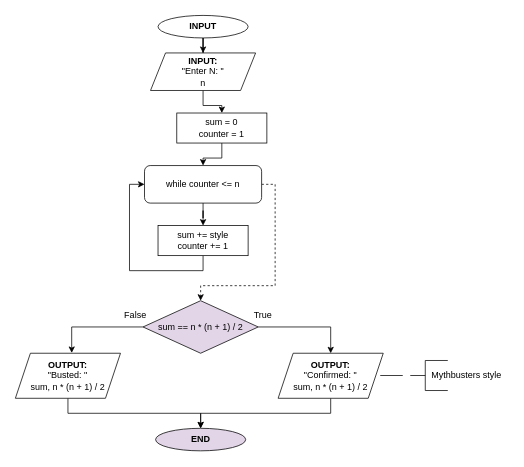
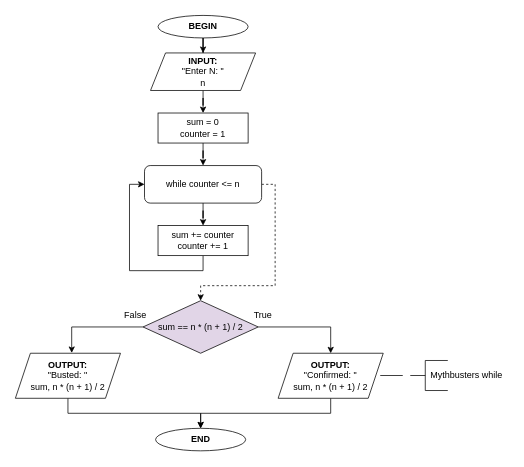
  <mxCell id="0" />
  <mxCell id="1" parent="0" />
  <mxCell id="2" style="edgeStyle=orthogonalEdgeStyle;rounded=0;orthogonalLoop=1;jettySize=auto;html=1;entryX=0.5;entryY=0;entryDx=0;entryDy=0;" edge="1" parent="1" source="3" target="5"><mxGeometry relative="1" as="geometry" /></mxCell>
- <mxCell id="3" value="&lt;b&gt;INPUT&lt;/b&gt;" style="ellipse;whiteSpace=wrap;html=1;" vertex="1" parent="1"><mxGeometry x="210" y="20" width="120" height="30" as="geometry" /></mxCell>
+ <mxCell id="3" value="&lt;b&gt;BEGIN&lt;/b&gt;" style="ellipse;whiteSpace=wrap;html=1;" vertex="1" parent="1"><mxGeometry x="210" y="20" width="120" height="30" as="geometry" /></mxCell>
  <mxCell id="4" style="edgeStyle=orthogonalEdgeStyle;rounded=0;orthogonalLoop=1;jettySize=auto;html=1;entryX=0.5;entryY=0;entryDx=0;entryDy=0;" edge="1" parent="1" source="5" target="7"><mxGeometry relative="1" as="geometry" /></mxCell>
  <mxCell id="5" value="&lt;b&gt;INPUT:&lt;/b&gt;&lt;br&gt;&quot;Enter N: &quot;&lt;br&gt;n" style="shape=parallelogram;perimeter=parallelogramPerimeter;whiteSpace=wrap;html=1;fixedSize=1;" vertex="1" parent="1"><mxGeometry x="200" y="70" width="140" height="50" as="geometry" /></mxCell>
  <mxCell id="6" style="edgeStyle=orthogonalEdgeStyle;rounded=0;orthogonalLoop=1;jettySize=auto;html=1;entryX=0.5;entryY=0;entryDx=0;entryDy=0;" edge="1" parent="1" source="7" target="10"><mxGeometry relative="1" as="geometry" /></mxCell>
- <mxCell id="7" value="sum = 0&lt;br&gt;counter = 1" style="rounded=0;whiteSpace=wrap;html=1;" vertex="1" parent="1"><mxGeometry x="235" y="150" width="120" height="40" as="geometry" /></mxCell>
+ <mxCell id="7" value="sum = 0&lt;br&gt;counter = 1" style="rounded=0;whiteSpace=wrap;html=1;" vertex="1" parent="1"><mxGeometry x="210" y="150" width="120" height="40" as="geometry" /></mxCell>
  <mxCell id="8" style="edgeStyle=orthogonalEdgeStyle;rounded=0;orthogonalLoop=1;jettySize=auto;html=1;entryX=0.5;entryY=0;entryDx=0;entryDy=0;" edge="1" parent="1" source="10" target="12"><mxGeometry relative="1" as="geometry" /></mxCell>
  <mxCell id="9" style="edgeStyle=orthogonalEdgeStyle;rounded=0;orthogonalLoop=1;jettySize=auto;html=1;entryX=0.5;entryY=0;entryDx=0;entryDy=0;dashed=1;" edge="1" parent="1" source="10" target="15"><mxGeometry relative="1" as="geometry"><Array as="points"><mxPoint x="366" y="245" /><mxPoint x="366" y="380" /><mxPoint x="267" y="380" /></Array></mxGeometry></mxCell>
  <mxCell id="10" value="while counter &amp;lt;= n" style="whiteSpace=wrap;html=1;rounded=1;" vertex="1" parent="1"><mxGeometry x="192" y="220" width="156" height="50" as="geometry" /></mxCell>
  <mxCell id="11" style="edgeStyle=orthogonalEdgeStyle;rounded=0;orthogonalLoop=1;jettySize=auto;html=1;entryX=0;entryY=0.5;entryDx=0;entryDy=0;" edge="1" parent="1" source="12" target="10"><mxGeometry relative="1" as="geometry"><Array as="points"><mxPoint x="270" y="360" /><mxPoint x="172" y="360" /><mxPoint x="172" y="245" /></Array></mxGeometry></mxCell>
- <mxCell id="12" value="sum += style&lt;br&gt;counter += 1" style="rounded=0;whiteSpace=wrap;html=1;" vertex="1" parent="1"><mxGeometry x="210" y="300" width="120" height="40" as="geometry" /></mxCell>
+ <mxCell id="12" value="sum += counter&lt;br&gt;counter += 1" style="rounded=0;whiteSpace=wrap;html=1;" vertex="1" parent="1"><mxGeometry x="210" y="300" width="120" height="40" as="geometry" /></mxCell>
  <mxCell id="13" style="edgeStyle=orthogonalEdgeStyle;rounded=0;orthogonalLoop=1;jettySize=auto;html=1;entryX=0.5;entryY=0;entryDx=0;entryDy=0;" edge="1" parent="1" source="15" target="19"><mxGeometry relative="1" as="geometry" /></mxCell>
  <mxCell id="14" style="edgeStyle=orthogonalEdgeStyle;rounded=0;orthogonalLoop=1;jettySize=auto;html=1;entryX=0.536;entryY=-0.007;entryDx=0;entryDy=0;entryPerimeter=0;" edge="1" parent="1" source="15" target="21"><mxGeometry relative="1" as="geometry" /></mxCell>
  <mxCell id="15" value="sum == n * (n + 1) / 2" style="rhombus;whiteSpace=wrap;html=1;fillColor=#e1d5e7;" vertex="1" parent="1"><mxGeometry x="190" y="400" width="153.5" height="70" as="geometry" /></mxCell>
  <mxCell id="16" value="False" style="text;html=1;strokeColor=none;fillColor=none;align=center;verticalAlign=middle;whiteSpace=wrap;rounded=0;" vertex="1" parent="1"><mxGeometry x="160" y="410" width="40" height="20" as="geometry" /></mxCell>
  <mxCell id="17" value="True" style="text;html=1;strokeColor=none;fillColor=none;align=center;verticalAlign=middle;whiteSpace=wrap;rounded=0;" vertex="1" parent="1"><mxGeometry x="330" y="410" width="40" height="20" as="geometry" /></mxCell>
  <mxCell id="18" style="edgeStyle=orthogonalEdgeStyle;rounded=0;orthogonalLoop=1;jettySize=auto;html=1;entryX=0.5;entryY=0;entryDx=0;entryDy=0;" edge="1" parent="1" source="19" target="28"><mxGeometry relative="1" as="geometry"><Array as="points"><mxPoint x="440" y="550" /><mxPoint x="267" y="550" /></Array></mxGeometry></mxCell>
  <mxCell id="19" value="&lt;b&gt;OUTPUT:&lt;/b&gt;&lt;br&gt;&quot;Confirmed: &quot;&lt;br&gt;sum, n * (n + 1) / 2" style="shape=parallelogram;perimeter=parallelogramPerimeter;whiteSpace=wrap;html=1;fixedSize=1;" vertex="1" parent="1"><mxGeometry x="370" y="470" width="140" height="60" as="geometry" /></mxCell>
  <mxCell id="20" style="edgeStyle=orthogonalEdgeStyle;rounded=0;orthogonalLoop=1;jettySize=auto;html=1;entryX=0.5;entryY=0;entryDx=0;entryDy=0;" edge="1" parent="1" source="21" target="28"><mxGeometry relative="1" as="geometry"><Array as="points"><mxPoint x="90" y="550" /><mxPoint x="267" y="550" /></Array></mxGeometry></mxCell>
  <mxCell id="21" value="&lt;b&gt;OUTPUT:&lt;/b&gt;&lt;br&gt;&quot;Busted: &quot;&lt;br&gt;sum, n * (n + 1) / 2" style="shape=parallelogram;perimeter=parallelogramPerimeter;whiteSpace=wrap;html=1;fixedSize=1;" vertex="1" parent="1"><mxGeometry x="20" y="470" width="140" height="60" as="geometry" /></mxCell>
  <mxCell id="22" value="" style="endArrow=none;html=1;" edge="1" parent="1"><mxGeometry width="50" height="50" relative="1" as="geometry"><mxPoint x="506" y="499.66" as="sourcePoint" /><mxPoint x="536" y="499.66" as="targetPoint" /></mxGeometry></mxCell>
  <mxCell id="23" value="" style="endArrow=none;html=1;" edge="1" parent="1"><mxGeometry width="50" height="50" relative="1" as="geometry"><mxPoint x="546" y="499.66" as="sourcePoint" /><mxPoint x="566" y="499.66" as="targetPoint" /></mxGeometry></mxCell>
  <mxCell id="24" value="" style="endArrow=none;html=1;" edge="1" parent="1"><mxGeometry width="50" height="50" relative="1" as="geometry"><mxPoint x="566" y="519.66" as="sourcePoint" /><mxPoint x="566" y="479.66" as="targetPoint" /></mxGeometry></mxCell>
  <mxCell id="25" value="" style="endArrow=none;html=1;" edge="1" parent="1"><mxGeometry width="50" height="50" relative="1" as="geometry"><mxPoint x="566" y="479.66" as="sourcePoint" /><mxPoint x="596" y="479.66" as="targetPoint" /></mxGeometry></mxCell>
  <mxCell id="26" value="" style="endArrow=none;html=1;" edge="1" parent="1"><mxGeometry width="50" height="50" relative="1" as="geometry"><mxPoint x="566" y="519.66" as="sourcePoint" /><mxPoint x="596" y="519.66" as="targetPoint" /></mxGeometry></mxCell>
- <mxCell id="27" value="Mythbusters style" style="text;html=1;strokeColor=none;fillColor=none;align=center;verticalAlign=middle;whiteSpace=wrap;rounded=0;" vertex="1" parent="1"><mxGeometry x="566" y="479.66" width="110" height="40" as="geometry" /></mxCell>
- <mxCell id="28" value="&lt;b&gt;END&lt;/b&gt;" style="ellipse;whiteSpace=wrap;html=1;fillColor=#e1d5e7;" vertex="1" parent="1"><mxGeometry x="206.75" y="570" width="120" height="30" as="geometry" /></mxCell>
+ <mxCell id="27" value="Mythbusters while" style="text;html=1;strokeColor=none;fillColor=none;align=center;verticalAlign=middle;whiteSpace=wrap;rounded=0;" vertex="1" parent="1"><mxGeometry x="566" y="479.66" width="110" height="40" as="geometry" /></mxCell>
+ <mxCell id="28" value="&lt;b&gt;END&lt;/b&gt;" style="ellipse;whiteSpace=wrap;html=1;" vertex="1" parent="1"><mxGeometry x="206.75" y="570" width="120" height="30" as="geometry" /></mxCell>
